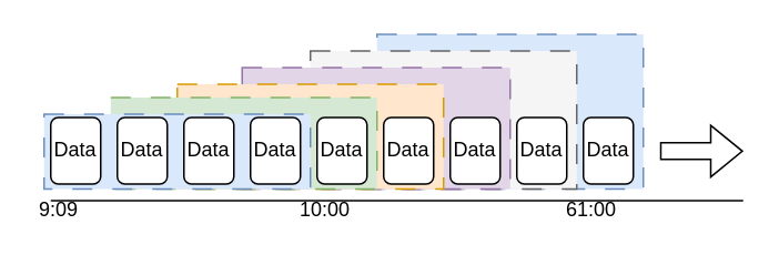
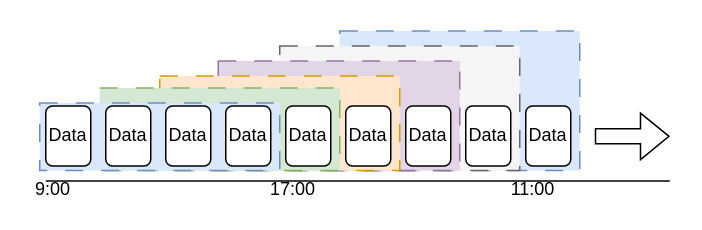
  <mxCell id="0" />
  <mxCell id="1" parent="0" />
  <mxCell id="2" value="" style="rounded=0;whiteSpace=wrap;html=1;dashed=1;dashPattern=12 12;fillColor=#dae8fc;strokeColor=#6c8ebf;" vertex="1" parent="1"><mxGeometry x="226" y="20" width="160" height="93" as="geometry" /></mxCell>
  <mxCell id="3" value="" style="rounded=0;whiteSpace=wrap;html=1;dashed=1;dashPattern=12 12;fillColor=#f5f5f5;strokeColor=#666666;fontColor=#333333;" vertex="1" parent="1"><mxGeometry x="186" y="30" width="160" height="83" as="geometry" /></mxCell>
  <mxCell id="4" value="" style="rounded=0;whiteSpace=wrap;html=1;dashed=1;dashPattern=12 12;fillColor=#e1d5e7;strokeColor=#9673a6;" vertex="1" parent="1"><mxGeometry x="145" y="40" width="161" height="73" as="geometry" /></mxCell>
  <mxCell id="5" value="" style="rounded=0;whiteSpace=wrap;html=1;dashed=1;dashPattern=12 12;fillColor=#ffe6cc;strokeColor=#d79b00;" vertex="1" parent="1"><mxGeometry x="106" y="50" width="160" height="63" as="geometry" /></mxCell>
  <mxCell id="6" value="" style="rounded=0;whiteSpace=wrap;html=1;dashed=1;dashPattern=12 12;fillColor=#d5e8d4;strokeColor=#82b366;" vertex="1" parent="1"><mxGeometry x="66" y="58" width="160" height="55" as="geometry" /></mxCell>
  <mxCell id="7" value="" style="rounded=0;whiteSpace=wrap;html=1;dashed=1;dashPattern=12 12;fillColor=#dae8fc;strokeColor=#6c8ebf;" vertex="1" parent="1"><mxGeometry x="26" y="68" width="160" height="45" as="geometry" /></mxCell>
  <mxCell id="8" value="Data" style="rounded=1;whiteSpace=wrap;html=1;" vertex="1" parent="1"><mxGeometry x="30" y="70" width="30" height="40" as="geometry" /></mxCell>
  <mxCell id="9" value="Data" style="rounded=1;whiteSpace=wrap;html=1;" vertex="1" parent="1"><mxGeometry x="70" y="70" width="30" height="40" as="geometry" /></mxCell>
  <mxCell id="10" value="Data" style="rounded=1;whiteSpace=wrap;html=1;" vertex="1" parent="1"><mxGeometry x="110" y="70" width="30" height="40" as="geometry" /></mxCell>
  <mxCell id="11" value="Data" style="rounded=1;whiteSpace=wrap;html=1;" vertex="1" parent="1"><mxGeometry x="150" y="70" width="30" height="40" as="geometry" /></mxCell>
  <mxCell id="12" value="Data" style="rounded=1;whiteSpace=wrap;html=1;" vertex="1" parent="1"><mxGeometry x="190" y="70" width="30" height="40" as="geometry" /></mxCell>
  <mxCell id="13" value="Data" style="rounded=1;whiteSpace=wrap;html=1;" vertex="1" parent="1"><mxGeometry x="230" y="70" width="30" height="40" as="geometry" /></mxCell>
  <mxCell id="14" value="Data" style="rounded=1;whiteSpace=wrap;html=1;" vertex="1" parent="1"><mxGeometry x="270" y="70" width="30" height="40" as="geometry" /></mxCell>
  <mxCell id="15" value="Data" style="rounded=1;whiteSpace=wrap;html=1;" vertex="1" parent="1"><mxGeometry x="310" y="70" width="30" height="40" as="geometry" /></mxCell>
  <mxCell id="16" value="Data" style="rounded=1;whiteSpace=wrap;html=1;" vertex="1" parent="1"><mxGeometry x="350" y="70" width="30" height="40" as="geometry" /></mxCell>
  <mxCell id="17" value="" style="endArrow=none;html=1;rounded=0;" edge="1" parent="1"><mxGeometry width="50" height="50" relative="1" as="geometry"><mxPoint x="30" y="120" as="sourcePoint" /><mxPoint x="446" y="120" as="targetPoint" /><Array as="points" /></mxGeometry></mxCell>
- <mxCell id="18" value="9:09" style="text;html=1;strokeColor=none;fillColor=none;align=center;verticalAlign=middle;whiteSpace=wrap;rounded=0;" vertex="1" parent="1"><mxGeometry x="20" y="121" width="30" height="10" as="geometry" /></mxCell>
- <mxCell id="19" value="10:00" style="text;html=1;strokeColor=none;fillColor=none;align=center;verticalAlign=middle;whiteSpace=wrap;rounded=0;" vertex="1" parent="1"><mxGeometry x="180" y="121" width="30" height="10" as="geometry" /></mxCell>
- <mxCell id="20" value="61:00" style="text;html=1;strokeColor=none;fillColor=none;align=center;verticalAlign=middle;whiteSpace=wrap;rounded=0;" vertex="1" parent="1"><mxGeometry x="340" y="121" width="30" height="10" as="geometry" /></mxCell>
+ <mxCell id="18" value="9:00" style="text;html=1;strokeColor=none;fillColor=none;align=center;verticalAlign=middle;whiteSpace=wrap;rounded=0;" vertex="1" parent="1"><mxGeometry x="20" y="121" width="30" height="10" as="geometry" /></mxCell>
+ <mxCell id="19" value="17:00" style="text;html=1;strokeColor=none;fillColor=none;align=center;verticalAlign=middle;whiteSpace=wrap;rounded=0;" vertex="1" parent="1"><mxGeometry x="180" y="121" width="30" height="10" as="geometry" /></mxCell>
+ <mxCell id="20" value="11:00" style="text;html=1;strokeColor=none;fillColor=none;align=center;verticalAlign=middle;whiteSpace=wrap;rounded=0;" vertex="1" parent="1"><mxGeometry x="340" y="121" width="30" height="10" as="geometry" /></mxCell>
  <mxCell id="21" value="" style="shape=flexArrow;endArrow=classic;html=1;rounded=0;" edge="1" parent="1"><mxGeometry width="50" height="50" relative="1" as="geometry"><mxPoint x="396" y="90.2" as="sourcePoint" /><mxPoint x="446" y="90.2" as="targetPoint" /></mxGeometry></mxCell>
